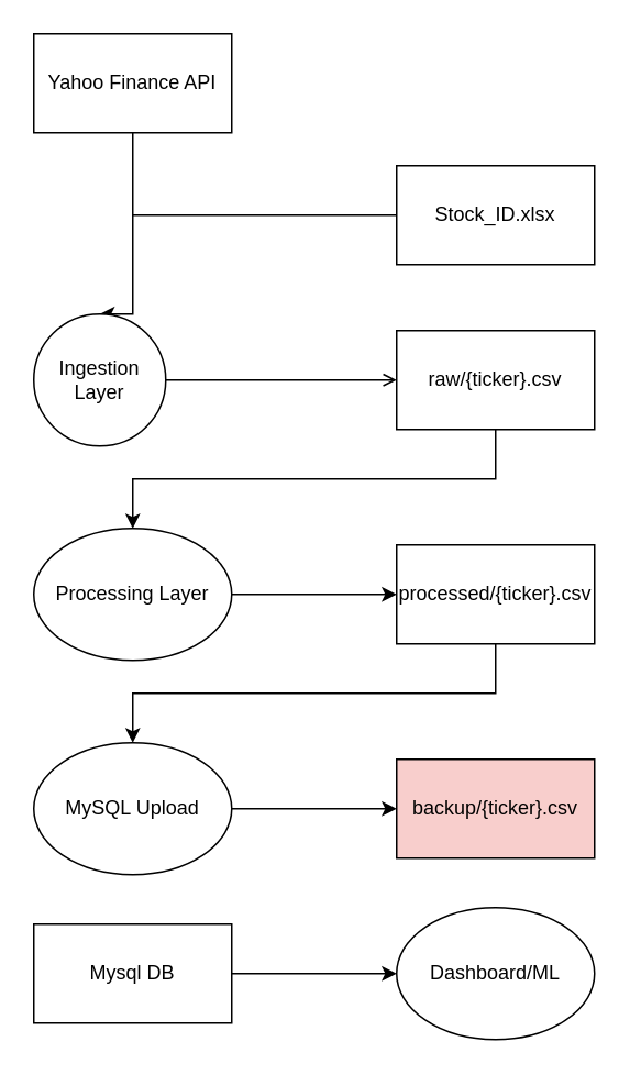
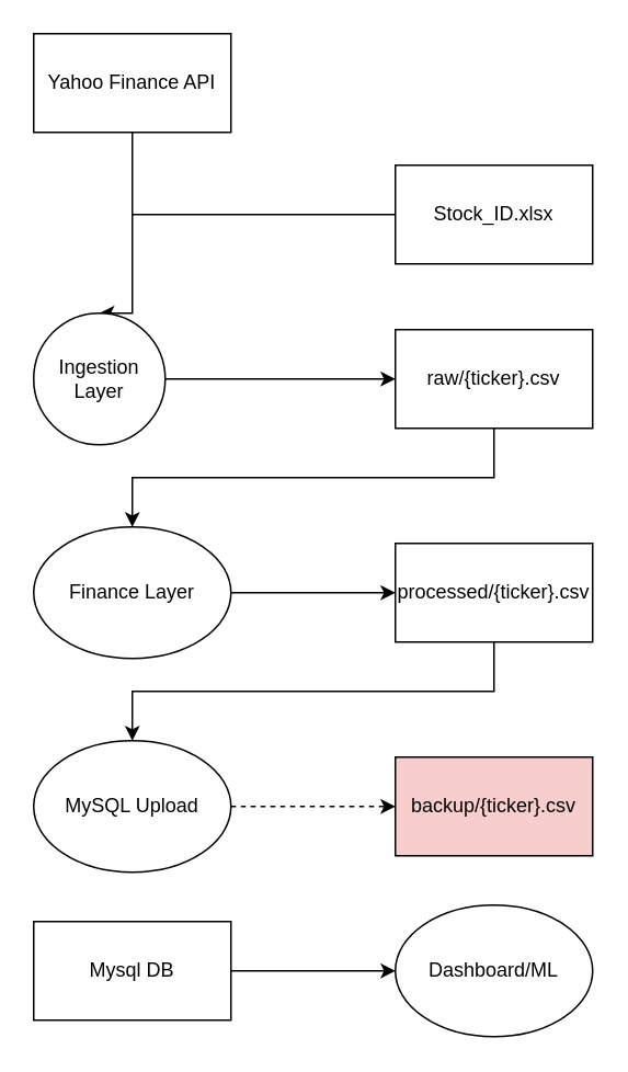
  <mxCell id="0" />
  <mxCell id="1" parent="0" />
  <mxCell id="2" style="edgeStyle=orthogonalEdgeStyle;rounded=0;orthogonalLoop=1;jettySize=auto;html=1;entryX=0.5;entryY=0;entryDx=0;entryDy=0;" edge="1" parent="1" source="3" target="7"><mxGeometry relative="1" as="geometry"><Array as="points"><mxPoint x="80" y="190" /></Array></mxGeometry></mxCell>
  <mxCell id="3" value="Yahoo Finance API" style="rounded=0;whiteSpace=wrap;html=1;" vertex="1" parent="1"><mxGeometry x="20" y="20" width="120" height="60" as="geometry" /></mxCell>
  <mxCell id="4" style="edgeStyle=orthogonalEdgeStyle;rounded=0;orthogonalLoop=1;jettySize=auto;html=1;shape=wire;dashed=1;endArrow=none;endFill=0;" edge="1" parent="1" source="5"><mxGeometry relative="1" as="geometry"><mxPoint x="80" y="130" as="targetPoint" /></mxGeometry></mxCell>
  <mxCell id="5" value="Stock_ID.xlsx" style="rounded=0;whiteSpace=wrap;html=1;" vertex="1" parent="1"><mxGeometry x="240" y="100" width="120" height="60" as="geometry" /></mxCell>
- <mxCell id="6" style="edgeStyle=orthogonalEdgeStyle;rounded=0;orthogonalLoop=1;jettySize=auto;html=1;entryX=0;entryY=0.5;entryDx=0;entryDy=0;endArrow=open;" edge="1" parent="1" source="7" target="13"><mxGeometry relative="1" as="geometry" /></mxCell>
+ <mxCell id="6" style="edgeStyle=orthogonalEdgeStyle;rounded=0;orthogonalLoop=1;jettySize=auto;html=1;entryX=0;entryY=0.5;entryDx=0;entryDy=0;" edge="1" parent="1" source="7" target="13"><mxGeometry relative="1" as="geometry" /></mxCell>
  <mxCell id="7" value="Ingestion Layer" style="ellipse;whiteSpace=wrap;html=1;" vertex="1" parent="1"><mxGeometry x="20" y="190" width="80" height="80" as="geometry" /></mxCell>
  <mxCell id="8" style="edgeStyle=orthogonalEdgeStyle;rounded=0;orthogonalLoop=1;jettySize=auto;html=1;entryX=0;entryY=0.5;entryDx=0;entryDy=0;" edge="1" parent="1" source="9" target="15"><mxGeometry relative="1" as="geometry" /></mxCell>
- <mxCell id="9" value="Processing Layer" style="ellipse;whiteSpace=wrap;html=1;strokeColor=default;align=center;verticalAlign=middle;fontFamily=Helvetica;fontSize=12;fontColor=default;fillColor=default;" vertex="1" parent="1"><mxGeometry x="20" y="320" width="120" height="80" as="geometry" /></mxCell>
- <mxCell id="10" style="edgeStyle=orthogonalEdgeStyle;rounded=0;orthogonalLoop=1;jettySize=auto;html=1;entryX=0;entryY=0.5;entryDx=0;entryDy=0;" edge="1" parent="1" source="11" target="16"><mxGeometry relative="1" as="geometry" /></mxCell>
+ <mxCell id="9" value="Finance Layer" style="ellipse;whiteSpace=wrap;html=1;strokeColor=default;align=center;verticalAlign=middle;fontFamily=Helvetica;fontSize=12;fontColor=default;fillColor=default;" vertex="1" parent="1"><mxGeometry x="20" y="320" width="120" height="80" as="geometry" /></mxCell>
+ <mxCell id="10" style="edgeStyle=orthogonalEdgeStyle;rounded=0;orthogonalLoop=1;jettySize=auto;html=1;entryX=0;entryY=0.5;entryDx=0;entryDy=0;dashed=1;" edge="1" parent="1" source="11" target="16"><mxGeometry relative="1" as="geometry" /></mxCell>
  <mxCell id="11" value="MySQL Upload" style="ellipse;whiteSpace=wrap;html=1;strokeColor=default;align=center;verticalAlign=middle;fontFamily=Helvetica;fontSize=12;fontColor=default;fillColor=default;" vertex="1" parent="1"><mxGeometry x="20" y="450" width="120" height="80" as="geometry" /></mxCell>
  <mxCell id="12" style="edgeStyle=orthogonalEdgeStyle;rounded=0;orthogonalLoop=1;jettySize=auto;html=1;entryX=0.5;entryY=0;entryDx=0;entryDy=0;" edge="1" parent="1" source="13" target="9"><mxGeometry relative="1" as="geometry"><Array as="points"><mxPoint x="300" y="290" /><mxPoint x="80" y="290" /></Array></mxGeometry></mxCell>
  <mxCell id="13" value="raw/{ticker}.csv" style="rounded=0;whiteSpace=wrap;html=1;" vertex="1" parent="1"><mxGeometry x="240" y="200" width="120" height="60" as="geometry" /></mxCell>
  <mxCell id="14" style="edgeStyle=orthogonalEdgeStyle;rounded=0;orthogonalLoop=1;jettySize=auto;html=1;entryX=0.5;entryY=0;entryDx=0;entryDy=0;" edge="1" parent="1" source="15" target="11"><mxGeometry relative="1" as="geometry"><Array as="points"><mxPoint x="300" y="420" /><mxPoint x="80" y="420" /></Array></mxGeometry></mxCell>
  <mxCell id="15" value="processed/{ticker}.csv" style="rounded=0;whiteSpace=wrap;html=1;" vertex="1" parent="1"><mxGeometry x="240" y="330" width="120" height="60" as="geometry" /></mxCell>
  <mxCell id="16" value="backup/{ticker}.csv" style="rounded=0;whiteSpace=wrap;html=1;fillColor=#f8cecc;" vertex="1" parent="1"><mxGeometry x="240" y="460" width="120" height="60" as="geometry" /></mxCell>
  <mxCell id="17" style="edgeStyle=orthogonalEdgeStyle;rounded=0;orthogonalLoop=1;jettySize=auto;html=1;" edge="1" parent="1" source="18"><mxGeometry relative="1" as="geometry"><mxPoint x="240" y="590" as="targetPoint" /></mxGeometry></mxCell>
  <mxCell id="18" value="Mysql DB" style="rounded=0;whiteSpace=wrap;html=1;" vertex="1" parent="1"><mxGeometry x="20" y="560" width="120" height="60" as="geometry" /></mxCell>
  <mxCell id="19" value="Dashboard/ML" style="ellipse;whiteSpace=wrap;html=1;strokeColor=default;align=center;verticalAlign=middle;fontFamily=Helvetica;fontSize=12;fontColor=default;fillColor=default;" vertex="1" parent="1"><mxGeometry x="240" y="550" width="120" height="80" as="geometry" /></mxCell>
